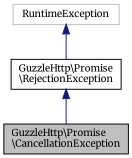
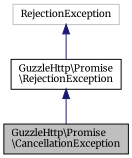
  digraph {
    fontname=Merriweather
    node [color=black fillcolor=white fontname=Merriweather fontsize=10 shape=record style=filled]
    edge [color=midnightblue dir=back fontname=Merriweather fontsize=10 labelfontname=Helvetica labelfontsize=10 style=solid]
    n1 [fillcolor=grey75 fontcolor=black height=0.2 label="GuzzleHttp\\Promise\l\\CancellationException" width=0.4]
    n2 [height=0.2 label="GuzzleHttp\\Promise\l\\RejectionException" width=0.4]
-   n3 [color=grey75 height=0.2 label=RuntimeException width=0.4]
+   n3 [color=grey75 height=0.2 label=RejectionException width=0.4]
    n2 -> n1
    n3 -> n2
  }
